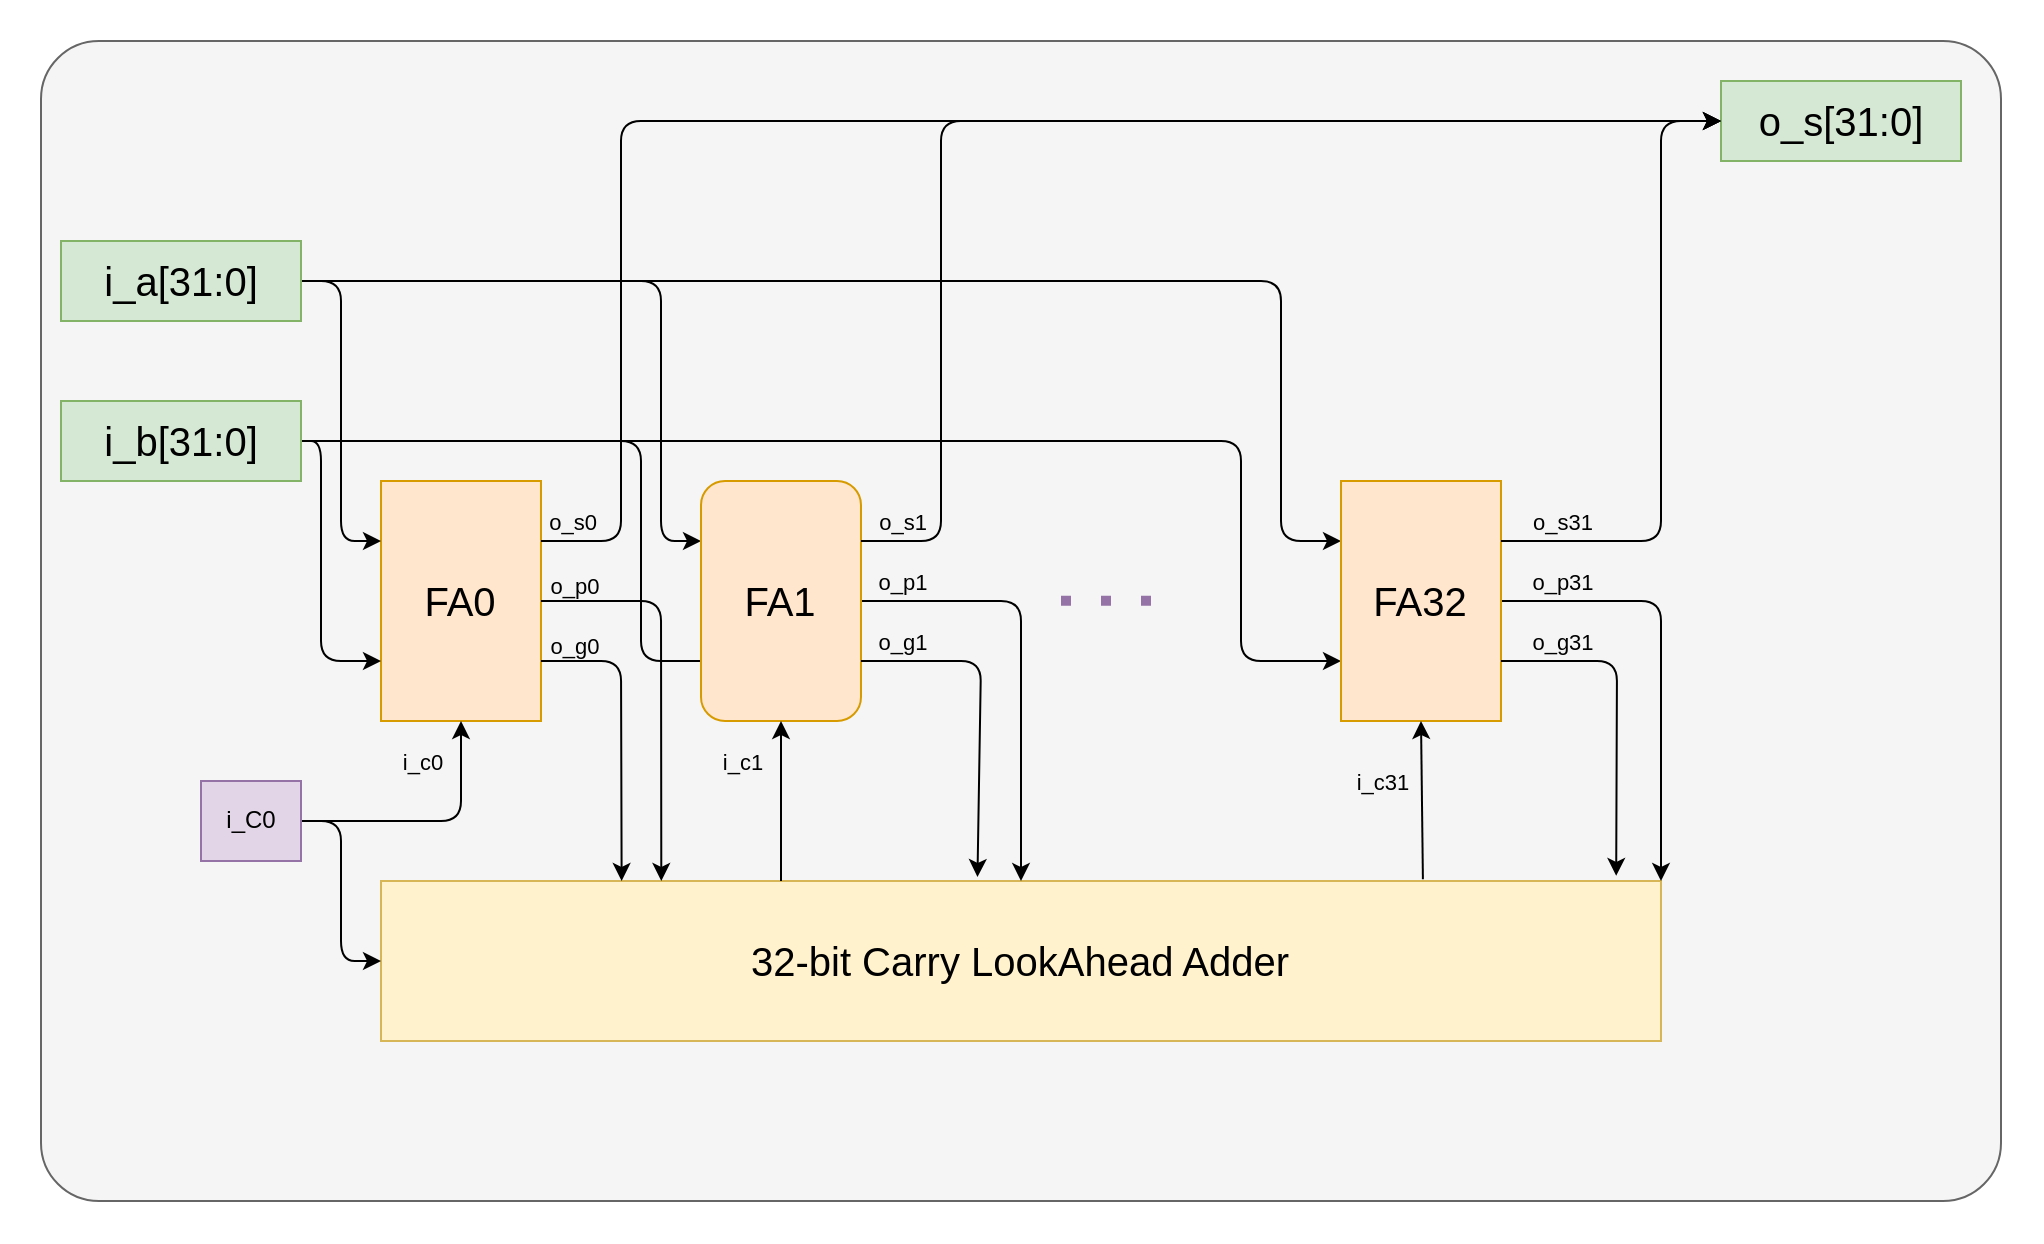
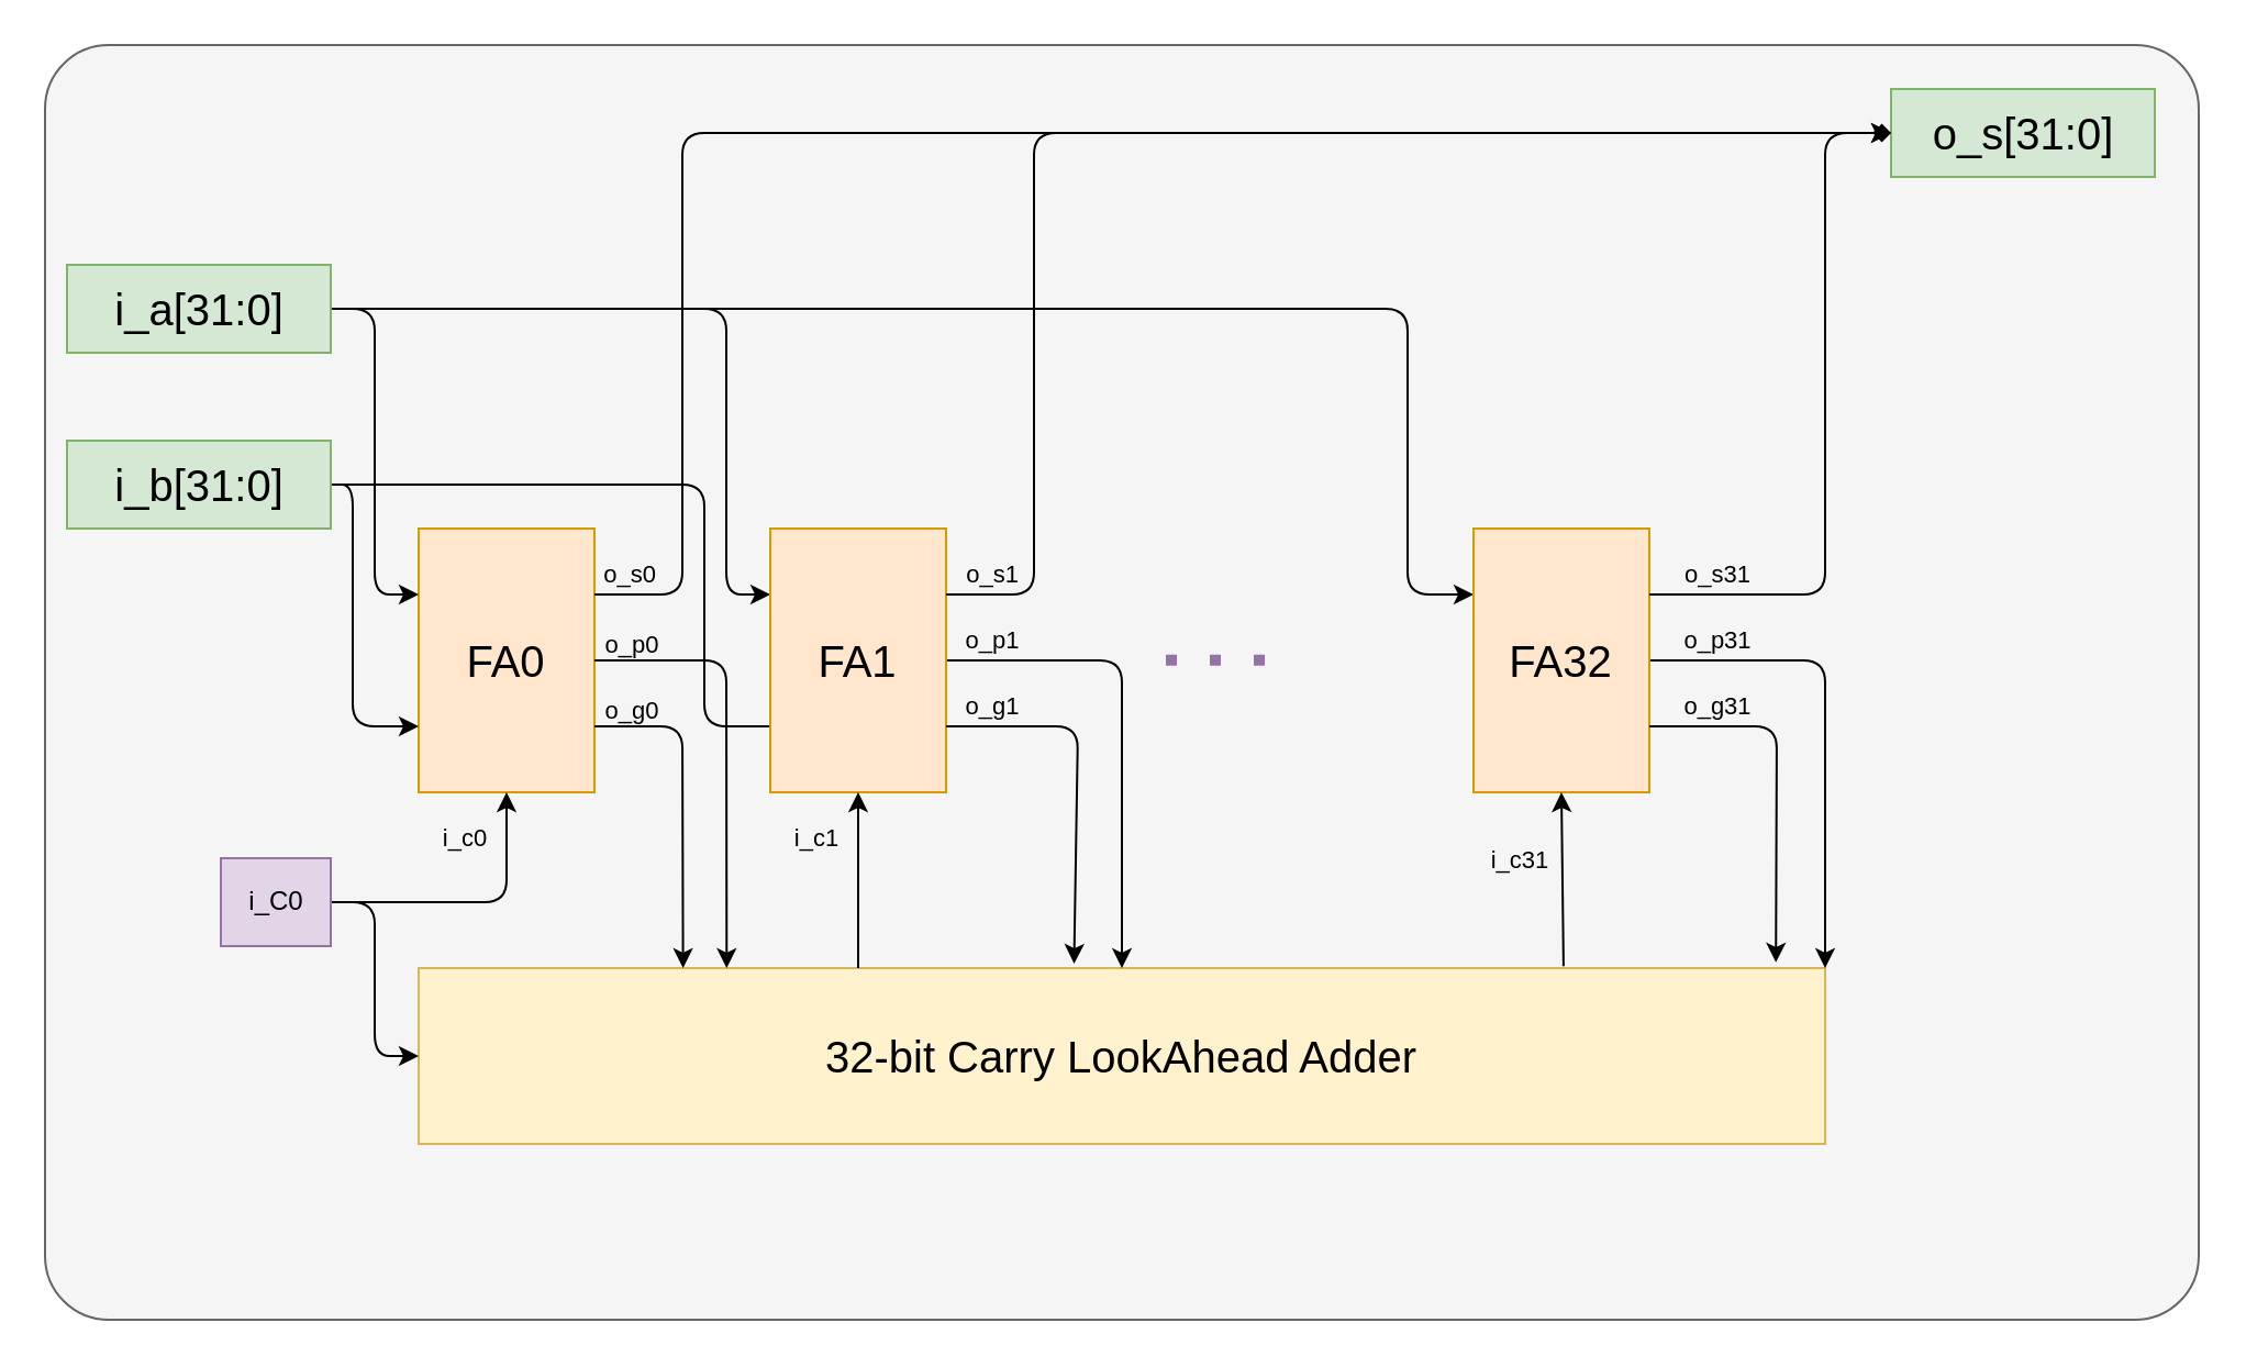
  <mxCell id="0" />
  <mxCell id="1" parent="0" />
  <mxCell id="2" value="" style="rounded=1;whiteSpace=wrap;html=1;arcSize=5;fillColor=#f5f5f5;strokeColor=#666666;fontColor=#333333;" vertex="1" parent="1"><mxGeometry x="20" y="20" width="980" height="580" as="geometry" /></mxCell>
  <mxCell id="3" value="&lt;font style=&quot;font-size: 20px;&quot;&gt;FA0&lt;/font&gt;" style="rounded=0;whiteSpace=wrap;html=1;fillColor=#ffe6cc;strokeColor=#d79b00;" vertex="1" parent="1"><mxGeometry x="190" y="240" width="80" height="120" as="geometry" /></mxCell>
  <mxCell id="4" style="edgeStyle=none;html=1;exitX=0;exitY=0;exitDx=120;exitDy=20;exitPerimeter=0;entryX=0;entryY=0.25;entryDx=0;entryDy=0;" edge="1" parent="1" source="7" target="3"><mxGeometry relative="1" as="geometry"><Array as="points"><mxPoint x="170" y="140" /><mxPoint x="170" y="270" /></Array></mxGeometry></mxCell>
  <mxCell id="5" style="edgeStyle=none;html=1;exitX=0;exitY=0;exitDx=120;exitDy=20;exitPerimeter=0;entryX=0;entryY=0.25;entryDx=0;entryDy=0;" edge="1" parent="1" source="7" target="33"><mxGeometry relative="1" as="geometry"><Array as="points"><mxPoint x="330" y="140" /><mxPoint x="330" y="270" /></Array></mxGeometry></mxCell>
  <mxCell id="6" style="edgeStyle=none;html=1;exitX=0;exitY=0;exitDx=120;exitDy=20;exitPerimeter=0;entryX=0;entryY=0.25;entryDx=0;entryDy=0;" edge="1" parent="1" source="7" target="38"><mxGeometry relative="1" as="geometry"><mxPoint x="570" y="300" as="targetPoint" /><Array as="points"><mxPoint x="640" y="140" /><mxPoint x="640" y="270" /></Array></mxGeometry></mxCell>
  <mxCell id="7" value="&lt;font style=&quot;font-size: 20px;&quot;&gt;i_a[31:0]&lt;/font&gt;" style="externalPins=0;recursiveResize=0;shadow=0;dashed=0;align=center;html=1;strokeWidth=1;shape=mxgraph.rtl.abstract.entity;container=1;collapsible=0;kind=input;drawPins=0;left=0;right=1;bottom=0;top=0;fillColor=#d5e8d4;strokeColor=#82b366;" vertex="1" parent="1"><mxGeometry y="120" width="120" height="40" as="geometry" x="30" /></mxCell>
  <mxCell id="8" style="edgeStyle=none;html=1;exitX=0;exitY=0;exitDx=120;exitDy=20;exitPerimeter=0;entryX=0;entryY=0.75;entryDx=0;entryDy=0;" edge="1" parent="1" source="11" target="3"><mxGeometry relative="1" as="geometry"><Array as="points"><mxPoint x="160" y="220" /><mxPoint x="160" y="330" /></Array></mxGeometry></mxCell>
  <mxCell id="9" style="edgeStyle=none;html=1;exitX=0;exitY=0;exitDx=120;exitDy=20;exitPerimeter=0;entryX=0;entryY=0.75;entryDx=0;entryDy=0;endArrow=none;" edge="1" parent="1" source="11" target="33"><mxGeometry relative="1" as="geometry"><Array as="points"><mxPoint x="320" y="220" /><mxPoint x="320" y="330" /></Array></mxGeometry></mxCell>
- <mxCell id="10" style="edgeStyle=none;html=1;exitX=0;exitY=0;exitDx=120;exitDy=20;exitPerimeter=0;entryX=0;entryY=0.75;entryDx=0;entryDy=0;" edge="1" parent="1" source="11" target="38"><mxGeometry relative="1" as="geometry"><Array as="points"><mxPoint x="620" y="220" /><mxPoint x="620" y="330" /></Array></mxGeometry></mxCell>
  <mxCell id="11" value="&lt;font style=&quot;font-size: 20px;&quot;&gt;i_b[31:0]&lt;/font&gt;" style="externalPins=0;recursiveResize=0;shadow=0;dashed=0;align=center;html=1;strokeWidth=1;shape=mxgraph.rtl.abstract.entity;container=1;collapsible=0;kind=input;drawPins=0;left=0;right=1;bottom=0;top=0;fillColor=#d5e8d4;strokeColor=#82b366;" vertex="1" parent="1"><mxGeometry y="200" width="120" height="40" as="geometry" x="30" /></mxCell>
  <mxCell id="12" value="&lt;font style=&quot;font-size: 20px;&quot;&gt;32-bit Carry LookAhead Adder&lt;/font&gt;" style="rounded=0;whiteSpace=wrap;html=1;fillColor=#fff2cc;strokeColor=#d6b656;" vertex="1" parent="1"><mxGeometry x="190" y="440" width="640" height="80" as="geometry" /></mxCell>
  <mxCell id="13" style="edgeStyle=none;html=1;exitX=1;exitY=0.75;exitDx=0;exitDy=0;entryX=0.188;entryY=0;entryDx=0;entryDy=0;entryPerimeter=0;" edge="1" parent="1" source="3" target="12"><mxGeometry relative="1" as="geometry"><Array as="points"><mxPoint x="310" y="330" /></Array></mxGeometry></mxCell>
  <mxCell id="14" style="edgeStyle=none;html=1;exitX=1;exitY=0.5;exitDx=0;exitDy=0;entryX=0.219;entryY=0;entryDx=0;entryDy=0;entryPerimeter=0;" edge="1" parent="1" source="3" target="12"><mxGeometry relative="1" as="geometry"><Array as="points"><mxPoint x="330" y="300" /></Array></mxGeometry></mxCell>
  <mxCell id="15" value="&lt;font style=&quot;font-size: 20px;&quot;&gt;o_s[31:0]&lt;/font&gt;" style="externalPins=0;recursiveResize=0;shadow=0;dashed=0;align=center;html=1;strokeWidth=1;shape=mxgraph.rtl.abstract.entity;container=1;collapsible=0;kind=output;drawPins=0;left=1;right=0;bottom=0;top=0;fillColor=#d5e8d4;strokeColor=#82b366;" vertex="1" parent="1"><mxGeometry x="860" y="40" width="120" height="40" as="geometry" /></mxCell>
  <mxCell id="16" style="edgeStyle=none;html=1;exitX=1;exitY=0.25;exitDx=0;exitDy=0;entryX=0;entryY=0;entryDx=0;entryDy=20;entryPerimeter=0;" edge="1" parent="1" source="3" target="15"><mxGeometry relative="1" as="geometry"><Array as="points"><mxPoint x="310" y="270" /><mxPoint x="310" y="60" /></Array></mxGeometry></mxCell>
  <mxCell id="17" value="o_s0" style="edgeLabel;html=1;align=center;verticalAlign=middle;resizable=0;points=[];labelBackgroundColor=none;" vertex="1" connectable="0" parent="16"><mxGeometry x="-0.963" y="3" relative="1" as="geometry"><mxPoint y="-7" as="offset" /></mxGeometry></mxCell>
  <mxCell id="18" value="o_s1" style="edgeLabel;html=1;align=center;verticalAlign=middle;resizable=0;points=[];labelBackgroundColor=none;" vertex="1" connectable="0" parent="16"><mxGeometry x="-0.963" y="3" relative="1" as="geometry"><mxPoint x="165" y="-7" as="offset" /></mxGeometry></mxCell>
  <mxCell id="19" value="o_s31" style="edgeLabel;html=1;align=center;verticalAlign=middle;resizable=0;points=[];labelBackgroundColor=none;" vertex="1" connectable="0" parent="16"><mxGeometry x="-0.963" y="3" relative="1" as="geometry"><mxPoint x="495" y="-7" as="offset" /></mxGeometry></mxCell>
  <mxCell id="20" value="o_p0" style="edgeLabel;html=1;align=center;verticalAlign=middle;resizable=0;points=[];labelBackgroundColor=none;" vertex="1" connectable="0" parent="16"><mxGeometry x="-0.963" y="3" relative="1" as="geometry"><mxPoint x="1" y="25" as="offset" /></mxGeometry></mxCell>
  <mxCell id="21" value="o_p1" style="edgeLabel;html=1;align=center;verticalAlign=middle;resizable=0;points=[];labelBackgroundColor=none;" vertex="1" connectable="0" parent="16"><mxGeometry x="-0.963" y="3" relative="1" as="geometry"><mxPoint x="165" y="23" as="offset" /></mxGeometry></mxCell>
  <mxCell id="22" value="o_p31" style="edgeLabel;html=1;align=center;verticalAlign=middle;resizable=0;points=[];labelBackgroundColor=none;" vertex="1" connectable="0" parent="16"><mxGeometry x="-0.963" y="3" relative="1" as="geometry"><mxPoint x="495" y="23" as="offset" /></mxGeometry></mxCell>
  <mxCell id="23" value="o_g0" style="edgeLabel;html=1;align=center;verticalAlign=middle;resizable=0;points=[];labelBackgroundColor=none;" vertex="1" connectable="0" parent="16"><mxGeometry x="-0.963" y="3" relative="1" as="geometry"><mxPoint x="1" y="55" as="offset" /></mxGeometry></mxCell>
  <mxCell id="24" value="o_g1" style="edgeLabel;html=1;align=center;verticalAlign=middle;resizable=0;points=[];labelBackgroundColor=none;" vertex="1" connectable="0" parent="16"><mxGeometry x="-0.963" y="3" relative="1" as="geometry"><mxPoint x="165" y="53" as="offset" /></mxGeometry></mxCell>
  <mxCell id="25" value="o_g31" style="edgeLabel;html=1;align=center;verticalAlign=middle;resizable=0;points=[];labelBackgroundColor=none;" vertex="1" connectable="0" parent="16"><mxGeometry x="-0.963" y="3" relative="1" as="geometry"><mxPoint x="495" y="53" as="offset" /></mxGeometry></mxCell>
  <mxCell id="26" value="i_c0" style="edgeLabel;html=1;align=center;verticalAlign=middle;resizable=0;points=[];labelBackgroundColor=none;" vertex="1" connectable="0" parent="16"><mxGeometry x="-0.963" y="3" relative="1" as="geometry"><mxPoint x="-75" y="113" as="offset" /></mxGeometry></mxCell>
  <mxCell id="27" value="i_c1" style="edgeLabel;html=1;align=center;verticalAlign=middle;resizable=0;points=[];labelBackgroundColor=none;" vertex="1" connectable="0" parent="16"><mxGeometry x="-0.963" y="3" relative="1" as="geometry"><mxPoint x="85" y="113" as="offset" /></mxGeometry></mxCell>
  <mxCell id="28" value="i_c31" style="edgeLabel;html=1;align=center;verticalAlign=middle;resizable=0;points=[];labelBackgroundColor=none;" vertex="1" connectable="0" parent="16"><mxGeometry x="-0.963" y="3" relative="1" as="geometry"><mxPoint x="405" y="123" as="offset" /></mxGeometry></mxCell>
  <mxCell id="29" style="edgeStyle=none;html=1;exitX=0;exitY=0;exitDx=50;exitDy=20;exitPerimeter=0;entryX=0.5;entryY=1;entryDx=0;entryDy=0;" edge="1" parent="1" source="31" target="3"><mxGeometry relative="1" as="geometry"><Array as="points"><mxPoint x="230" y="410" /></Array></mxGeometry></mxCell>
  <mxCell id="30" style="edgeStyle=none;html=1;exitX=0;exitY=0;exitDx=50;exitDy=20;exitPerimeter=0;entryX=0;entryY=0.5;entryDx=0;entryDy=0;" edge="1" parent="1" source="31" target="12"><mxGeometry relative="1" as="geometry"><Array as="points"><mxPoint x="170" y="410" /><mxPoint x="170" y="480" /></Array></mxGeometry></mxCell>
  <mxCell id="31" value="i_C0" style="externalPins=0;recursiveResize=0;shadow=0;dashed=0;align=center;html=1;strokeWidth=1;shape=mxgraph.rtl.abstract.entity;container=1;collapsible=0;kind=input;drawPins=0;left=0;right=1;bottom=0;top=0;fillColor=#e1d5e7;strokeColor=#9673a6;" vertex="1" parent="1"><mxGeometry x="100" y="390" width="50" height="40" as="geometry" /></mxCell>
  <mxCell id="32" style="edgeStyle=none;html=1;exitX=1;exitY=0.5;exitDx=0;exitDy=0;entryX=0.5;entryY=0;entryDx=0;entryDy=0;" edge="1" parent="1" source="33" target="12"><mxGeometry relative="1" as="geometry"><Array as="points"><mxPoint x="510" y="300" /></Array></mxGeometry></mxCell>
- <mxCell id="33" value="&lt;font style=&quot;font-size: 20px;&quot;&gt;FA1&lt;/font&gt;" style="whiteSpace=wrap;html=1;fillColor=#ffe6cc;strokeColor=#d79b00;rounded=1;" vertex="1" parent="1"><mxGeometry x="350" y="240" width="80" height="120" as="geometry" /></mxCell>
- <mxCell id="34" style="edgeStyle=none;html=1;exitX=1;exitY=0.25;exitDx=0;exitDy=0;entryX=0;entryY=0;entryDx=0;entryDy=20;entryPerimeter=0;" edge="1" parent="1" source="33" target="15"><mxGeometry relative="1" as="geometry"><Array as="points"><mxPoint x="470" y="270" /><mxPoint x="470" y="60" /></Array></mxGeometry></mxCell>
+ <mxCell id="33" value="&lt;font style=&quot;font-size: 20px;&quot;&gt;FA1&lt;/font&gt;" style="rounded=0;whiteSpace=wrap;html=1;fillColor=#ffe6cc;strokeColor=#d79b00;" vertex="1" parent="1"><mxGeometry x="350" y="240" width="80" height="120" as="geometry" /></mxCell>
+ <mxCell id="34" style="edgeStyle=none;html=1;exitX=1;exitY=0.25;exitDx=0;exitDy=0;entryX=0;entryY=0;entryDx=0;entryDy=20;entryPerimeter=0;endArrow=diamond;" edge="1" parent="1" source="33" target="15"><mxGeometry relative="1" as="geometry"><Array as="points"><mxPoint x="470" y="270" /><mxPoint x="470" y="60" /></Array></mxGeometry></mxCell>
  <mxCell id="35" style="edgeStyle=none;html=1;exitX=1;exitY=0.75;exitDx=0;exitDy=0;entryX=0.466;entryY=-0.025;entryDx=0;entryDy=0;entryPerimeter=0;" edge="1" parent="1" source="33" target="12"><mxGeometry relative="1" as="geometry"><Array as="points"><mxPoint x="490" y="330" /></Array></mxGeometry></mxCell>
  <mxCell id="36" style="edgeStyle=none;html=1;entryX=0.5;entryY=1;entryDx=0;entryDy=0;" edge="1" parent="1" target="33"><mxGeometry relative="1" as="geometry"><mxPoint x="390" y="440" as="sourcePoint" /></mxGeometry></mxCell>
  <mxCell id="37" style="edgeStyle=none;html=1;exitX=1;exitY=0.5;exitDx=0;exitDy=0;entryX=1;entryY=0;entryDx=0;entryDy=0;" edge="1" parent="1" source="38" target="12"><mxGeometry relative="1" as="geometry"><Array as="points"><mxPoint x="830" y="300" /></Array></mxGeometry></mxCell>
  <mxCell id="38" value="&lt;font style=&quot;font-size: 20px;&quot;&gt;FA32&lt;/font&gt;" style="rounded=0;whiteSpace=wrap;html=1;fillColor=#ffe6cc;strokeColor=#d79b00;" vertex="1" parent="1"><mxGeometry x="670" y="240" width="80" height="120" as="geometry" /></mxCell>
  <mxCell id="39" style="edgeStyle=none;html=1;exitX=1;exitY=0.25;exitDx=0;exitDy=0;entryX=0;entryY=0;entryDx=0;entryDy=20;entryPerimeter=0;" edge="1" parent="1" source="38" target="15"><mxGeometry relative="1" as="geometry"><Array as="points"><mxPoint x="830" y="270" /><mxPoint x="830" y="60" /></Array></mxGeometry></mxCell>
  <mxCell id="40" style="edgeStyle=none;html=1;exitX=1;exitY=0.75;exitDx=0;exitDy=0;entryX=0.965;entryY=-0.032;entryDx=0;entryDy=0;entryPerimeter=0;" edge="1" parent="1" source="38" target="12"><mxGeometry relative="1" as="geometry"><Array as="points"><mxPoint x="808" y="330" /></Array></mxGeometry></mxCell>
  <mxCell id="41" style="edgeStyle=none;html=1;exitX=0.814;exitY=-0.011;exitDx=0;exitDy=0;entryX=0.5;entryY=1;entryDx=0;entryDy=0;exitPerimeter=0;" edge="1" parent="1" source="12" target="38"><mxGeometry relative="1" as="geometry" /></mxCell>
  <mxCell id="42" value="" style="endArrow=none;dashed=1;html=1;dashPattern=1 3;strokeWidth=5;endSize=7;jumpSize=7;fillColor=#e1d5e7;strokeColor=#9673a6;" edge="1" parent="1"><mxGeometry width="50" height="50" relative="1" as="geometry"><mxPoint x="530" y="299.86" as="sourcePoint" /><mxPoint x="590" y="299.86" as="targetPoint" /><Array as="points"><mxPoint x="560" y="299.86" /></Array></mxGeometry></mxCell>
